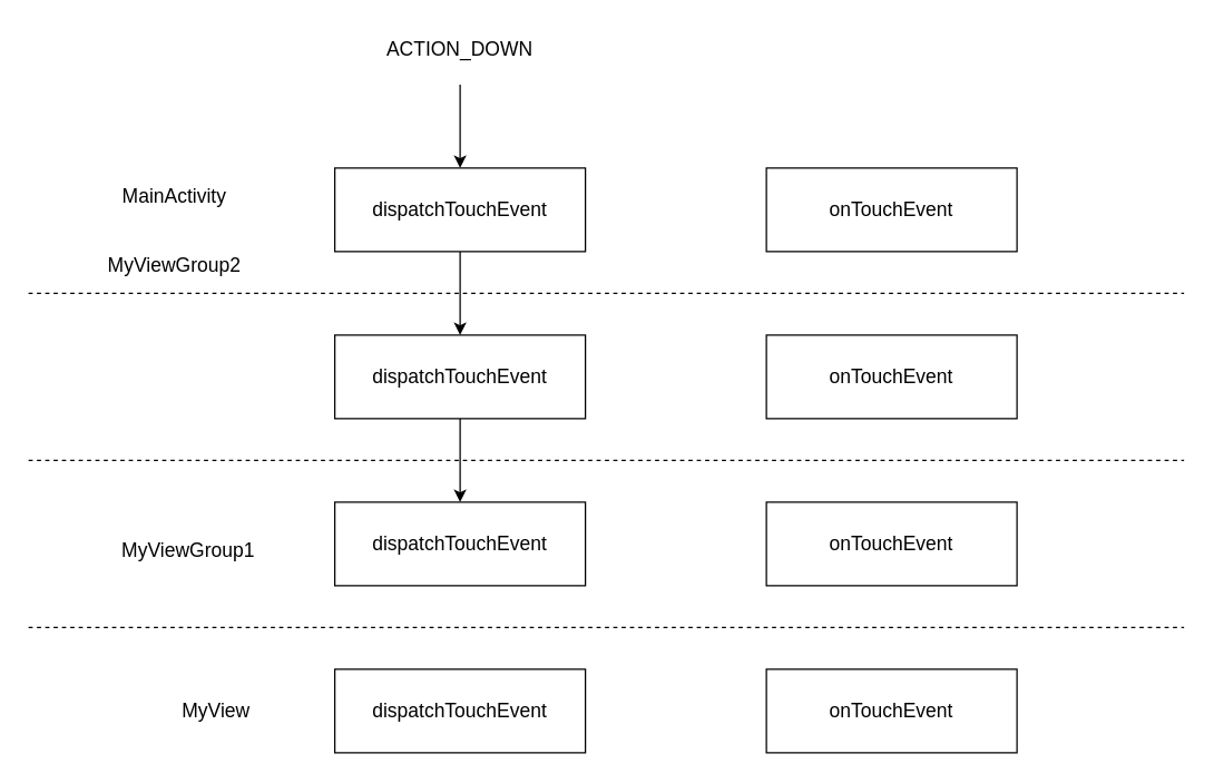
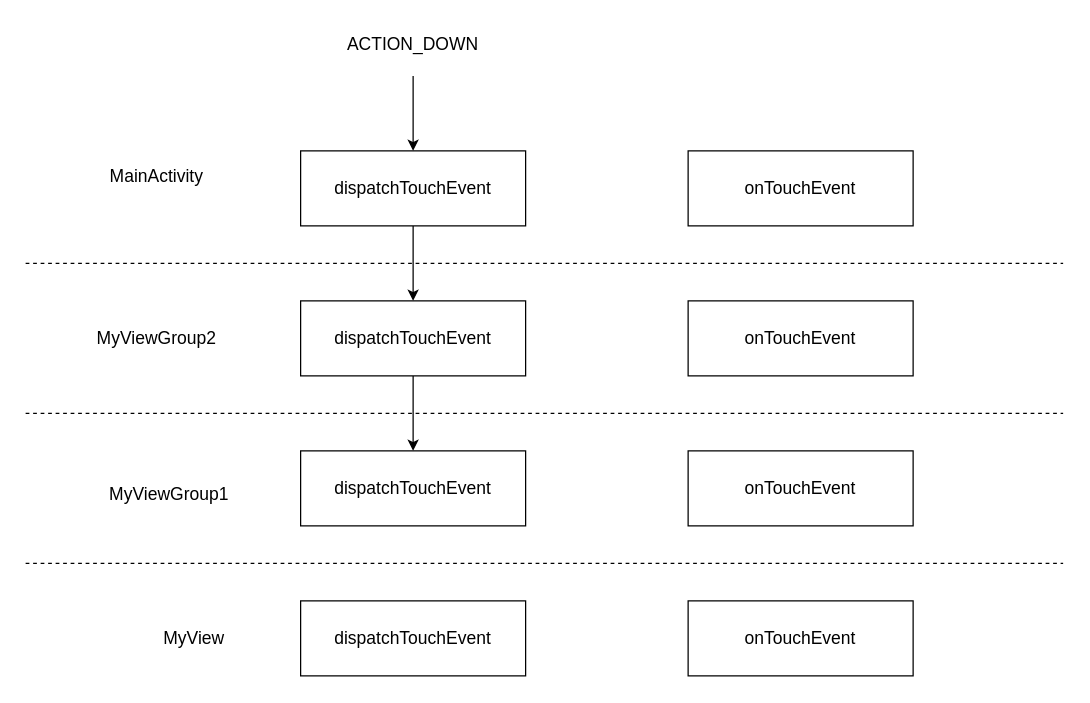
  <mxCell id="0" />
  <mxCell id="1" parent="0" />
  <mxCell id="2" style="edgeStyle=orthogonalEdgeStyle;rounded=0;orthogonalLoop=1;jettySize=auto;html=1;exitX=0.5;exitY=1;exitDx=0;exitDy=0;entryX=0.5;entryY=0;entryDx=0;entryDy=0;" parent="1" source="3" target="7" edge="1"><mxGeometry relative="1" as="geometry" /></mxCell>
  <mxCell id="3" value="dispatchTouchEvent" style="rounded=0;whiteSpace=wrap;html=1;fontSize=14;" parent="1" vertex="1"><mxGeometry x="240" y="120" width="180" height="60" as="geometry" /></mxCell>
  <mxCell id="4" value="" style="endArrow=classic;html=1;rounded=0;entryX=0.5;entryY=0;entryDx=0;entryDy=0;fontSize=14;" parent="1" target="3" edge="1"><mxGeometry width="50" height="50" relative="1" as="geometry"><mxPoint x="330" y="60" as="sourcePoint" /><mxPoint x="610" y="130" as="targetPoint" /></mxGeometry></mxCell>
  <mxCell id="5" value="ACTION_DOWN" style="text;html=1;strokeColor=none;fillColor=none;align=center;verticalAlign=middle;whiteSpace=wrap;rounded=0;fontSize=14;" parent="1" vertex="1"><mxGeometry x="255" y="20" width="150" height="30" as="geometry" /></mxCell>
  <mxCell id="6" style="edgeStyle=orthogonalEdgeStyle;rounded=0;orthogonalLoop=1;jettySize=auto;html=1;exitX=0.5;exitY=1;exitDx=0;exitDy=0;entryX=0.5;entryY=0;entryDx=0;entryDy=0;" edge="1" parent="1" source="7" target="8"><mxGeometry relative="1" as="geometry" /></mxCell>
  <mxCell id="7" value="dispatchTouchEvent" style="rounded=0;whiteSpace=wrap;html=1;fontSize=14;" parent="1" vertex="1"><mxGeometry x="240" y="240" width="180" height="60" as="geometry" /></mxCell>
  <mxCell id="8" value="dispatchTouchEvent" style="rounded=0;whiteSpace=wrap;html=1;fontSize=14;" parent="1" vertex="1"><mxGeometry x="240" y="360" width="180" height="60" as="geometry" /></mxCell>
  <mxCell id="9" value="dispatchTouchEvent" style="rounded=0;whiteSpace=wrap;html=1;fontSize=14;" parent="1" vertex="1"><mxGeometry x="240" y="480" width="180" height="60" as="geometry" /></mxCell>
  <mxCell id="10" value="onTouchEvent" style="rounded=0;whiteSpace=wrap;html=1;fontSize=14;" parent="1" vertex="1"><mxGeometry x="550" y="480" width="180" height="60" as="geometry" /></mxCell>
  <mxCell id="11" value="onTouchEvent" style="rounded=0;whiteSpace=wrap;html=1;fontSize=14;" parent="1" vertex="1"><mxGeometry x="550" y="360" width="180" height="60" as="geometry" /></mxCell>
  <mxCell id="12" value="onTouchEvent" style="rounded=0;whiteSpace=wrap;html=1;fontSize=14;" parent="1" vertex="1"><mxGeometry x="550" y="240" width="180" height="60" as="geometry" /></mxCell>
  <mxCell id="13" value="onTouchEvent" style="rounded=0;whiteSpace=wrap;html=1;fontSize=14;" parent="1" vertex="1"><mxGeometry x="550" y="120" width="180" height="60" as="geometry" /></mxCell>
  <mxCell id="14" value="" style="endArrow=none;dashed=1;html=1;rounded=0;fontSize=14;" parent="1" edge="1"><mxGeometry width="50" height="50" relative="1" as="geometry"><mxPoint x="20" y="210" as="sourcePoint" /><mxPoint x="850" y="210" as="targetPoint" /></mxGeometry></mxCell>
  <mxCell id="15" value="MainActivity" style="text;html=1;strokeColor=none;fillColor=none;align=center;verticalAlign=middle;whiteSpace=wrap;rounded=0;fontSize=14;" parent="1" vertex="1"><mxGeometry x="50" y="125" width="150" height="30" as="geometry" /></mxCell>
  <mxCell id="16" value="" style="endArrow=none;dashed=1;html=1;rounded=0;fontSize=14;" parent="1" edge="1"><mxGeometry width="50" height="50" relative="1" as="geometry"><mxPoint x="20" y="330" as="sourcePoint" /><mxPoint x="850" y="330" as="targetPoint" /></mxGeometry></mxCell>
  <mxCell id="17" value="" style="endArrow=none;dashed=1;html=1;rounded=0;fontSize=14;" parent="1" edge="1"><mxGeometry width="50" height="50" relative="1" as="geometry"><mxPoint x="20" y="450" as="sourcePoint" /><mxPoint x="850" y="450" as="targetPoint" /></mxGeometry></mxCell>
- <mxCell id="18" value="MyViewGroup2" style="text;html=1;strokeColor=none;fillColor=none;align=center;verticalAlign=middle;whiteSpace=wrap;rounded=0;fontSize=14;" parent="1" vertex="1"><mxGeometry x="50" y="175" width="150" height="30" as="geometry" /></mxCell>
+ <mxCell id="18" value="MyViewGroup2" style="text;html=1;strokeColor=none;fillColor=none;align=center;verticalAlign=middle;whiteSpace=wrap;rounded=0;fontSize=14;" parent="1" vertex="1"><mxGeometry x="50" y="255" width="150" height="30" as="geometry" /></mxCell>
  <mxCell id="19" value="MyViewGroup1" style="text;html=1;strokeColor=none;fillColor=none;align=center;verticalAlign=middle;whiteSpace=wrap;rounded=0;fontSize=14;" parent="1" vertex="1"><mxGeometry x="60" y="380" width="150" height="30" as="geometry" /></mxCell>
  <mxCell id="20" value="MyView" style="text;html=1;strokeColor=none;fillColor=none;align=center;verticalAlign=middle;whiteSpace=wrap;rounded=0;fontSize=14;" parent="1" vertex="1"><mxGeometry x="80" y="495" width="150" height="30" as="geometry" /></mxCell>
